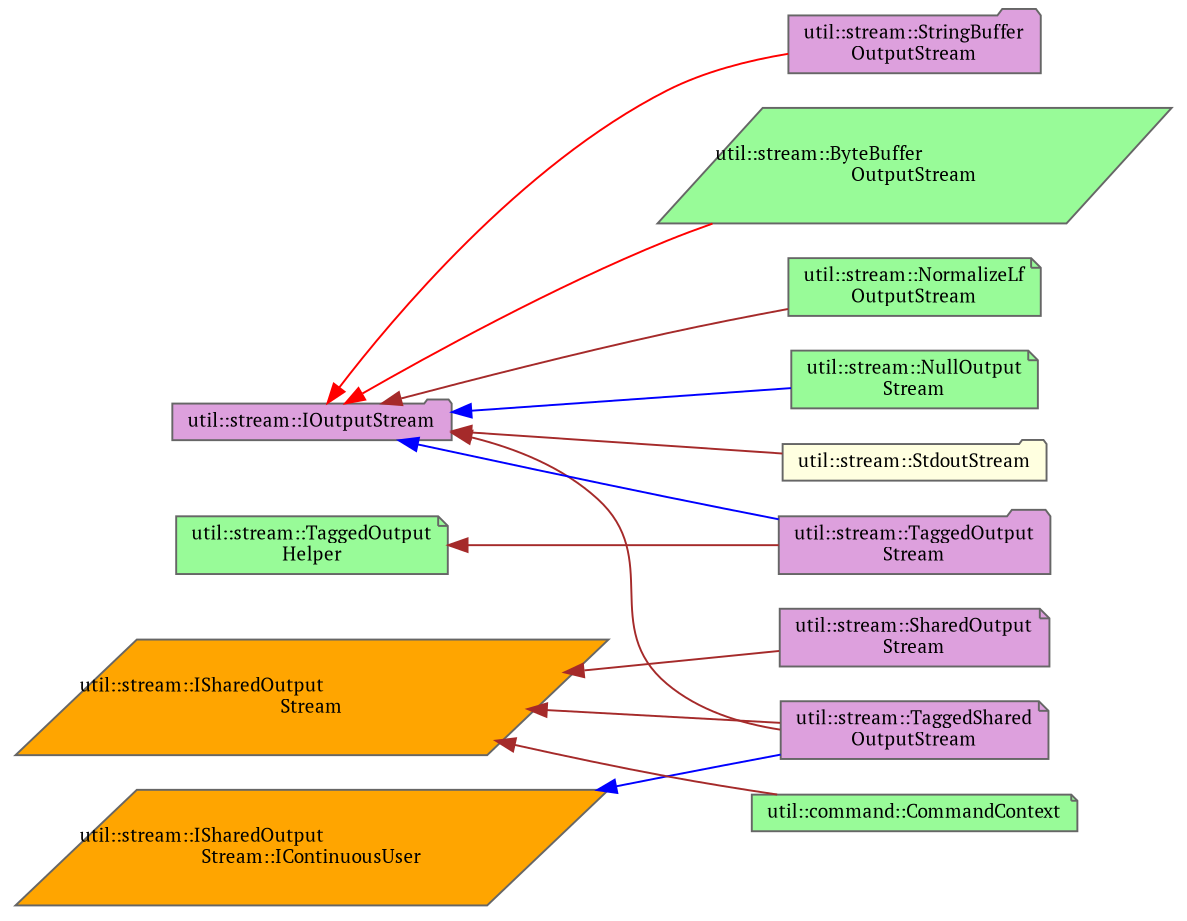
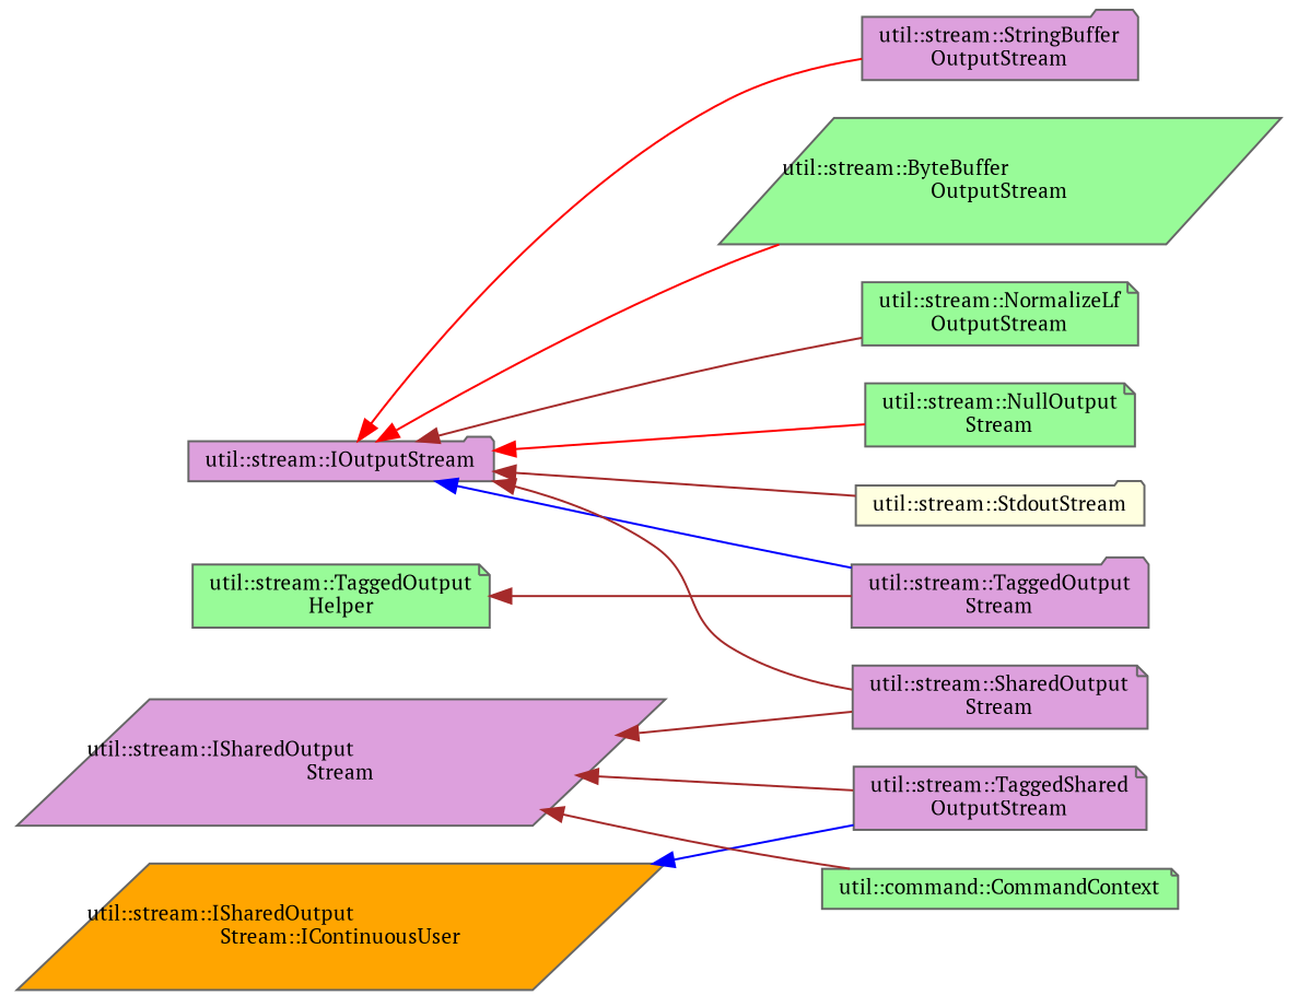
  digraph {
    fontname="PT Serif"
    rankdir=LR
    node [color=grey40 fillcolor=plum fontname="PT Serif" fontsize=10 shape=note style=filled]
    edge [color=brown dir=back fontname="PT Serif" fontsize=10 labelfontname=Helvetica labelfontsize=10 style=solid]
    n1 [fillcolor=orange height=0.2 label="util::stream::ISharedOutput\lStream::IContinuousUser" shape=parallelogram width=0.4]
    n2 [height=0.2 label="util::stream::TaggedShared\lOutputStream" width=0.4]
    n3 [height=0.2 label="util::stream::IOutputStream" shape=folder width=0.4]
    n4 [fillcolor=palegreen height=0.2 label="util::stream::ByteBuffer\lOutputStream" shape=parallelogram width=0.4]
    n5 [fillcolor=palegreen height=0.2 label="util::stream::NormalizeLf\lOutputStream" width=0.4]
    n6 [fillcolor=palegreen height=0.2 label="util::stream::NullOutput\lStream" width=0.4]
    n7 [fillcolor=lightyellow height=0.2 label="util::stream::StdoutStream" shape=folder width=0.4]
    n8 [height=0.2 label="util::stream::StringBuffer\lOutputStream" shape=folder width=0.4]
    n9 [height=0.2 label="util::stream::TaggedOutput\lStream" shape=folder width=0.4]
-   n10 [fillcolor=orange height=0.2 label="util::stream::ISharedOutput\lStream" shape=parallelogram width=0.4]
+   n10 [height=0.2 label="util::stream::ISharedOutput\lStream" shape=parallelogram width=0.4]
    n11 [fillcolor=palegreen height=0.2 label="util::command::CommandContext" width=0.4]
    n12 [height=0.2 label="util::stream::SharedOutput\lStream" width=0.4]
    n13 [fillcolor=palegreen height=0.2 label="util::stream::TaggedOutput\lHelper" width=0.4]
    n1 -> n2 [color=blue]
-   n3 -> n2
+   n3 -> n12
    n3 -> n4 [color=red]
    n3 -> n5
-   n3 -> n6 [color=blue]
+   n3 -> n6 [color=red]
    n3 -> n7
    n3 -> n8 [color=red]
    n3 -> n9 [color=blue]
    n10 -> n2
    n10 -> n11
    n10 -> n12
    n13 -> n9
  }
